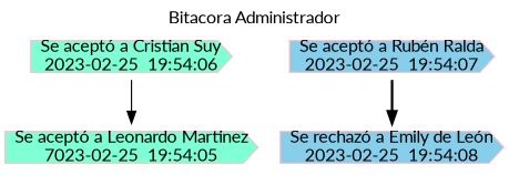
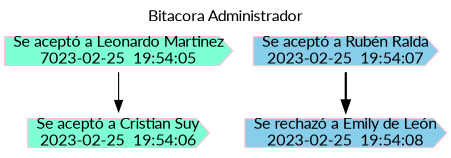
  digraph {
    fontname=Lato
    label="Bitacora Administrador"
    labelloc=t
    rankdir=TB
    node [color=pink fillcolor=aquamarine fontname=Lato shape=cds style=filled]
    edge [fontname=Lato]
    n1 [label="Se aceptó a Leonardo Martinez\n7023-02-25  19:54:05"]
    n2 [label="Se aceptó a Cristian Suy\n2023-02-25  19:54:06"]
    n3 [fillcolor=skyblue label="Se aceptó a Rubén Ralda\n2023-02-25  19:54:07"]
    n4 [fillcolor=skyblue label="Se rechazó a Emily de León\n2023-02-25  19:54:08"]
-   n2 -> n1 [style=solid]
+   n1 -> n2 [style=solid]
    n3 -> n4 [style=bold]
  }
